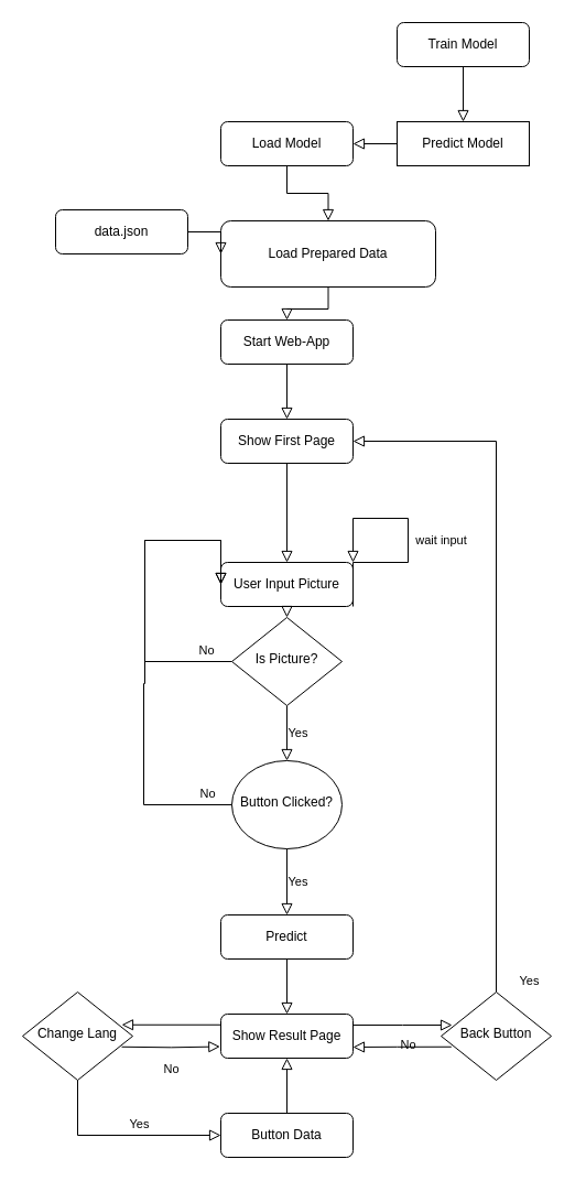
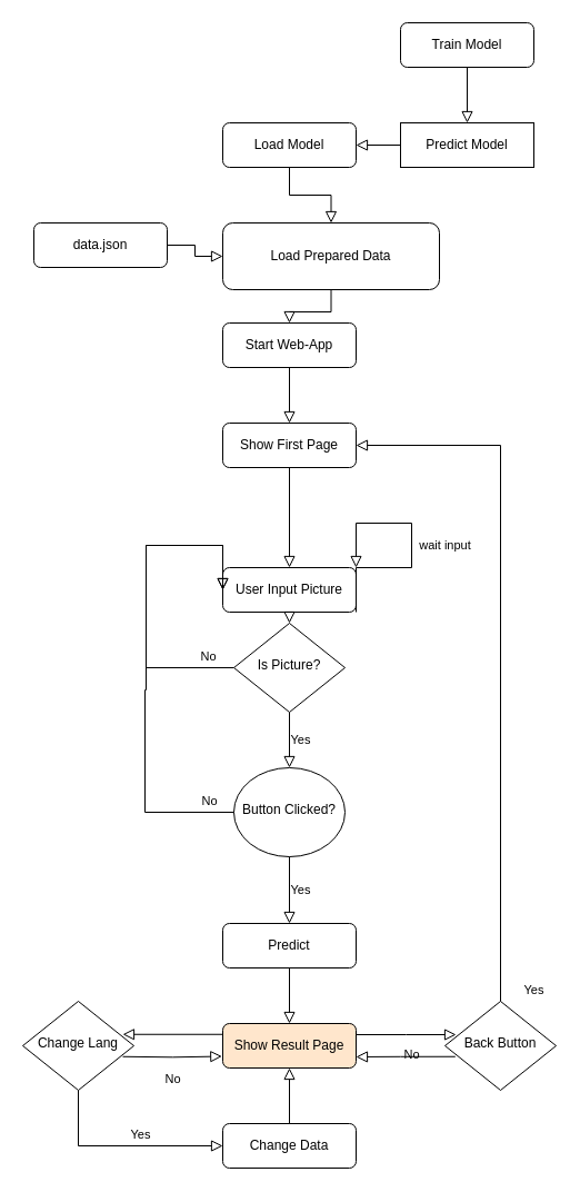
  <mxCell id="0" />
  <mxCell id="1" parent="0" />
  <mxCell id="2" value="" style="rounded=0;html=1;jettySize=auto;orthogonalLoop=1;fontSize=11;endArrow=block;endFill=0;endSize=8;strokeWidth=1;shadow=0;labelBackgroundColor=none;edgeStyle=orthogonalEdgeStyle;entryX=0.5;entryY=0;entryDx=0;entryDy=0;" parent="1" source="3" target="6" edge="1"><mxGeometry relative="1" as="geometry"><mxPoint x="260" y="200" as="targetPoint" /></mxGeometry></mxCell>
  <mxCell id="3" value="Load Model" style="rounded=1;whiteSpace=wrap;html=1;fontSize=12;glass=0;strokeWidth=1;shadow=0;" parent="1" vertex="1"><mxGeometry x="200" y="110" width="120" height="40" as="geometry" /></mxCell>
  <mxCell id="4" value="Predict Model" style="whiteSpace=wrap;html=1;fontSize=12;glass=0;strokeWidth=1;shadow=0;rounded=0;" parent="1" vertex="1"><mxGeometry x="360" y="110" width="120" height="40" as="geometry" /></mxCell>
  <mxCell id="5" value="" style="rounded=0;html=1;jettySize=auto;orthogonalLoop=1;fontSize=11;endArrow=block;endFill=0;endSize=8;strokeWidth=1;shadow=0;labelBackgroundColor=none;edgeStyle=orthogonalEdgeStyle;exitX=0;exitY=0.5;exitDx=0;exitDy=0;entryX=1;entryY=0.5;entryDx=0;entryDy=0;" parent="1" source="4" target="3" edge="1"><mxGeometry relative="1" as="geometry"><mxPoint x="270" y="160" as="sourcePoint" /><mxPoint x="270" y="210" as="targetPoint" /></mxGeometry></mxCell>
  <mxCell id="6" value="Load Prepared Data" style="rounded=1;whiteSpace=wrap;html=1;fontSize=12;glass=0;strokeWidth=1;shadow=0;" parent="1" vertex="1"><mxGeometry x="200" y="200" width="195" height="60" as="geometry" /></mxCell>
  <mxCell id="7" value="Train Model" style="rounded=1;whiteSpace=wrap;html=1;fontSize=12;glass=0;strokeWidth=1;shadow=0;" parent="1" vertex="1"><mxGeometry x="360" y="20" width="120" height="40" as="geometry" /></mxCell>
  <mxCell id="8" value="" style="rounded=0;html=1;jettySize=auto;orthogonalLoop=1;fontSize=11;endArrow=block;endFill=0;endSize=8;strokeWidth=1;shadow=0;labelBackgroundColor=none;edgeStyle=orthogonalEdgeStyle;entryX=0.5;entryY=0;entryDx=0;entryDy=0;exitX=0.5;exitY=1;exitDx=0;exitDy=0;" parent="1" source="7" target="4" edge="1"><mxGeometry relative="1" as="geometry"><mxPoint x="270" y="70" as="sourcePoint" /><mxPoint x="270" y="120" as="targetPoint" /></mxGeometry></mxCell>
  <mxCell id="9" value="" style="rounded=0;html=1;jettySize=auto;orthogonalLoop=1;fontSize=11;endArrow=block;endFill=0;endSize=8;strokeWidth=1;shadow=0;labelBackgroundColor=none;edgeStyle=orthogonalEdgeStyle;entryX=0.5;entryY=0;entryDx=0;entryDy=0;exitX=0.5;exitY=1;exitDx=0;exitDy=0;" parent="1" source="6" target="10" edge="1"><mxGeometry relative="1" as="geometry"><mxPoint x="260" y="240" as="sourcePoint" /><mxPoint x="260" y="290" as="targetPoint" /></mxGeometry></mxCell>
  <mxCell id="10" value="Start Web-App" style="rounded=1;whiteSpace=wrap;html=1;fontSize=12;glass=0;strokeWidth=1;shadow=0;" parent="1" vertex="1"><mxGeometry x="200" y="290" width="120" height="40" as="geometry" /></mxCell>
- <mxCell id="11" value="data.json" style="rounded=1;whiteSpace=wrap;html=1;fontSize=12;glass=0;strokeWidth=1;shadow=0;" parent="1" vertex="1"><mxGeometry x="50" y="190" width="120" height="40" as="geometry" /></mxCell>
+ <mxCell id="11" value="data.json" style="rounded=1;whiteSpace=wrap;html=1;fontSize=12;glass=0;strokeWidth=1;shadow=0;" parent="1" vertex="1"><mxGeometry x="30" y="200" width="120" height="40" as="geometry" /></mxCell>
  <mxCell id="12" value="" style="rounded=0;html=1;jettySize=auto;orthogonalLoop=1;fontSize=11;endArrow=block;endFill=0;endSize=8;strokeWidth=1;shadow=0;labelBackgroundColor=none;edgeStyle=orthogonalEdgeStyle;exitX=1;exitY=0.5;exitDx=0;exitDy=0;entryX=0;entryY=0.5;entryDx=0;entryDy=0;" parent="1" source="11" target="6" edge="1"><mxGeometry relative="1" as="geometry"><mxPoint x="370" y="140" as="sourcePoint" /><mxPoint x="330" y="140" as="targetPoint" /></mxGeometry></mxCell>
  <mxCell id="13" value="" style="rounded=0;html=1;jettySize=auto;orthogonalLoop=1;fontSize=11;endArrow=block;endFill=0;endSize=8;strokeWidth=1;shadow=0;labelBackgroundColor=none;edgeStyle=orthogonalEdgeStyle;entryX=0.5;entryY=0;entryDx=0;entryDy=0;exitX=0.5;exitY=1;exitDx=0;exitDy=0;" parent="1" source="27" target="14" edge="1"><mxGeometry relative="1" as="geometry"><mxPoint x="260" y="420" as="sourcePoint" /><mxPoint x="260" y="470" as="targetPoint" /></mxGeometry></mxCell>
  <mxCell id="14" value="User Input Picture" style="rounded=1;whiteSpace=wrap;html=1;fontSize=12;glass=0;strokeWidth=1;shadow=0;" parent="1" vertex="1"><mxGeometry x="200" y="510" width="120" height="40" as="geometry" /></mxCell>
  <mxCell id="15" value="wait input" style="rounded=0;html=1;jettySize=auto;orthogonalLoop=1;fontSize=11;endArrow=block;endFill=0;endSize=8;strokeWidth=1;shadow=0;labelBackgroundColor=none;edgeStyle=orthogonalEdgeStyle;exitX=1;exitY=1;exitDx=0;exitDy=0;entryX=1;entryY=0;entryDx=0;entryDy=0;" parent="1" source="14" target="14" edge="1"><mxGeometry y="-30" relative="1" as="geometry"><mxPoint x="330" y="510" as="sourcePoint" /><mxPoint x="330" y="460" as="targetPoint" /><Array as="points"><mxPoint x="370" y="510" /><mxPoint x="370" y="470" /></Array><mxPoint as="offset" /></mxGeometry></mxCell>
  <mxCell id="16" value="" style="rounded=0;html=1;jettySize=auto;orthogonalLoop=1;fontSize=11;endArrow=block;endFill=0;endSize=8;strokeWidth=1;shadow=0;labelBackgroundColor=none;edgeStyle=orthogonalEdgeStyle;entryX=0.5;entryY=0;entryDx=0;entryDy=0;exitX=0.5;exitY=1;exitDx=0;exitDy=0;" parent="1" source="14" target="20" edge="1"><mxGeometry relative="1" as="geometry"><mxPoint x="700" y="580" as="sourcePoint" /><mxPoint x="700" y="630" as="targetPoint" /></mxGeometry></mxCell>
  <mxCell id="17" value="Predict" style="rounded=1;whiteSpace=wrap;html=1;fontSize=12;glass=0;strokeWidth=1;shadow=0;" parent="1" vertex="1"><mxGeometry x="200" y="830" width="120" height="40" as="geometry" /></mxCell>
  <mxCell id="18" value="No" style="rounded=0;html=1;jettySize=auto;orthogonalLoop=1;fontSize=11;endArrow=block;endFill=0;endSize=8;strokeWidth=1;shadow=0;labelBackgroundColor=none;edgeStyle=orthogonalEdgeStyle;entryX=0;entryY=0.5;entryDx=0;entryDy=0;" parent="1" source="20" target="14" edge="1"><mxGeometry x="-0.845" y="-10" relative="1" as="geometry"><mxPoint as="offset" /><mxPoint x="130" y="490" as="targetPoint" /><Array as="points"><mxPoint x="131" y="600" /><mxPoint x="131" y="490" /></Array></mxGeometry></mxCell>
  <mxCell id="19" value="Yes" style="edgeStyle=orthogonalEdgeStyle;rounded=0;html=1;jettySize=auto;orthogonalLoop=1;fontSize=11;endArrow=block;endFill=0;endSize=8;strokeWidth=1;shadow=0;labelBackgroundColor=none;entryX=0.5;entryY=0;entryDx=0;entryDy=0;" parent="1" source="20" target="21" edge="1"><mxGeometry y="10" relative="1" as="geometry"><mxPoint as="offset" /><mxPoint x="370" y="600" as="targetPoint" /></mxGeometry></mxCell>
  <mxCell id="20" value="Is Picture?" style="rhombus;whiteSpace=wrap;html=1;shadow=0;fontFamily=Helvetica;fontSize=12;align=center;strokeWidth=1;spacing=6;spacingTop=-4;" parent="1" vertex="1"><mxGeometry x="210" y="560" width="100" height="80" as="geometry" /></mxCell>
  <mxCell id="21" value="Button Clicked?" style="ellipse;whiteSpace=wrap;html=1;shadow=0;fontFamily=Helvetica;fontSize=12;align=center;strokeWidth=1;spacing=6;spacingTop=-4;" parent="1" vertex="1"><mxGeometry x="210" y="690" width="100" height="80" as="geometry" /></mxCell>
  <mxCell id="22" value="Yes" style="edgeStyle=orthogonalEdgeStyle;rounded=0;html=1;jettySize=auto;orthogonalLoop=1;fontSize=11;endArrow=block;endFill=0;endSize=8;strokeWidth=1;shadow=0;labelBackgroundColor=none;entryX=0.5;entryY=0;entryDx=0;entryDy=0;exitX=0.5;exitY=1;exitDx=0;exitDy=0;" parent="1" source="21" target="17" edge="1"><mxGeometry y="10" relative="1" as="geometry"><mxPoint as="offset" /><mxPoint x="320" y="610" as="sourcePoint" /><mxPoint x="380" y="610" as="targetPoint" /></mxGeometry></mxCell>
  <mxCell id="23" value="No" style="rounded=0;html=1;jettySize=auto;orthogonalLoop=1;fontSize=11;endArrow=block;endFill=0;endSize=8;strokeWidth=1;shadow=0;labelBackgroundColor=none;edgeStyle=orthogonalEdgeStyle;exitX=0;exitY=0.5;exitDx=0;exitDy=0;entryX=0;entryY=0.5;entryDx=0;entryDy=0;" parent="1" source="21" target="14" edge="1"><mxGeometry x="-0.897" y="-10" relative="1" as="geometry"><mxPoint as="offset" /><mxPoint x="210" y="730" as="sourcePoint" /><mxPoint x="131" y="480" as="targetPoint" /><Array as="points"><mxPoint x="130" y="730" /><mxPoint x="130" y="620" /><mxPoint x="131" y="620" /><mxPoint x="131" y="490" /></Array></mxGeometry></mxCell>
  <mxCell id="24" value="" style="rounded=0;html=1;jettySize=auto;orthogonalLoop=1;fontSize=11;endArrow=block;endFill=0;endSize=8;strokeWidth=1;shadow=0;labelBackgroundColor=none;edgeStyle=orthogonalEdgeStyle;entryX=0.5;entryY=0;entryDx=0;entryDy=0;exitX=0.5;exitY=1;exitDx=0;exitDy=0;" parent="1" source="17" target="25" edge="1"><mxGeometry relative="1" as="geometry"><mxPoint x="260" y="870" as="sourcePoint" /><mxPoint x="260" y="920" as="targetPoint" /></mxGeometry></mxCell>
- <mxCell id="25" value="Show Result Page" style="rounded=1;whiteSpace=wrap;html=1;fontSize=12;glass=0;strokeWidth=1;shadow=0;" parent="1" vertex="1"><mxGeometry x="200" y="920" width="120" height="40" as="geometry" /></mxCell>
+ <mxCell id="25" value="Show Result Page" style="rounded=1;whiteSpace=wrap;html=1;fontSize=12;glass=0;strokeWidth=1;shadow=0;fillColor=#ffe6cc;" parent="1" vertex="1"><mxGeometry x="200" y="920" width="120" height="40" as="geometry" /></mxCell>
  <mxCell id="26" value="" style="rounded=0;html=1;jettySize=auto;orthogonalLoop=1;fontSize=11;endArrow=block;endFill=0;endSize=8;strokeWidth=1;shadow=0;labelBackgroundColor=none;edgeStyle=orthogonalEdgeStyle;entryX=0.5;entryY=0;entryDx=0;entryDy=0;exitX=0.5;exitY=1;exitDx=0;exitDy=0;" parent="1" source="10" target="27" edge="1"><mxGeometry relative="1" as="geometry"><mxPoint x="260" y="330" as="sourcePoint" /><mxPoint x="260" y="380" as="targetPoint" /></mxGeometry></mxCell>
  <mxCell id="27" value="Show First Page" style="rounded=1;whiteSpace=wrap;html=1;fontSize=12;glass=0;strokeWidth=1;shadow=0;" parent="1" vertex="1"><mxGeometry x="200" y="380" width="120" height="40" as="geometry" /></mxCell>
  <mxCell id="28" value="Back Button" style="rhombus;whiteSpace=wrap;html=1;shadow=0;fontFamily=Helvetica;fontSize=12;align=center;strokeWidth=1;spacing=6;spacingTop=-4;" parent="1" vertex="1"><mxGeometry x="400" y="900" width="100" height="80" as="geometry" /></mxCell>
  <mxCell id="29" value="Yes" style="rounded=0;html=1;jettySize=auto;orthogonalLoop=1;fontSize=11;endArrow=block;endFill=0;endSize=8;strokeWidth=1;shadow=0;labelBackgroundColor=none;edgeStyle=orthogonalEdgeStyle;exitX=0.5;exitY=0;exitDx=0;exitDy=0;entryX=1;entryY=0.5;entryDx=0;entryDy=0;" parent="1" source="28" target="27" edge="1"><mxGeometry x="-0.968" y="-30" relative="1" as="geometry"><mxPoint x="400" y="800" as="sourcePoint" /><mxPoint x="450" y="370" as="targetPoint" /><Array as="points"><mxPoint x="450" y="400" /></Array><mxPoint as="offset" /></mxGeometry></mxCell>
  <mxCell id="30" value="No" style="rounded=0;html=1;jettySize=auto;orthogonalLoop=1;fontSize=11;endArrow=block;endFill=0;endSize=8;strokeWidth=1;shadow=0;labelBackgroundColor=none;edgeStyle=orthogonalEdgeStyle;exitX=0.093;exitY=0.622;exitDx=0;exitDy=0;entryX=1;entryY=0.75;entryDx=0;entryDy=0;exitPerimeter=0;" parent="1" source="28" target="25" edge="1"><mxGeometry x="0.105" y="10" relative="1" as="geometry"><mxPoint x="400" y="950" as="sourcePoint" /><mxPoint x="320" y="950" as="targetPoint" /><Array as="points" /><mxPoint y="-1" as="offset" /></mxGeometry></mxCell>
  <mxCell id="31" value="" style="rounded=0;html=1;jettySize=auto;orthogonalLoop=1;fontSize=11;endArrow=block;endFill=0;endSize=8;strokeWidth=1;shadow=0;labelBackgroundColor=none;edgeStyle=orthogonalEdgeStyle;exitX=1;exitY=0.25;exitDx=0;exitDy=0;" parent="1" source="25" edge="1"><mxGeometry y="-30" relative="1" as="geometry"><mxPoint x="320" y="930" as="sourcePoint" /><mxPoint x="410" y="930" as="targetPoint" /><Array as="points" /><mxPoint as="offset" /></mxGeometry></mxCell>
  <mxCell id="32" value="Change Lang" style="rhombus;whiteSpace=wrap;html=1;shadow=0;fontFamily=Helvetica;fontSize=12;align=center;strokeWidth=1;spacing=6;spacingTop=-4;" parent="1" vertex="1"><mxGeometry x="20" y="900" width="100" height="80" as="geometry" /></mxCell>
  <mxCell id="33" value="No" style="rounded=0;html=1;jettySize=auto;orthogonalLoop=1;fontSize=11;endArrow=block;endFill=0;endSize=8;strokeWidth=1;shadow=0;labelBackgroundColor=none;edgeStyle=orthogonalEdgeStyle;exitX=0.093;exitY=0.622;exitDx=0;exitDy=0;entryX=1;entryY=0.75;entryDx=0;entryDy=0;exitPerimeter=0;" parent="1" edge="1"><mxGeometry x="0.008" y="-20" relative="1" as="geometry"><mxPoint x="110" y="949.76" as="sourcePoint" /><mxPoint x="199.3" y="949.52" as="targetPoint" /><Array as="points" /><mxPoint x="-20" y="19" as="offset" /></mxGeometry></mxCell>
  <mxCell id="34" value="" style="rounded=0;html=1;jettySize=auto;orthogonalLoop=1;fontSize=11;endArrow=block;endFill=0;endSize=8;strokeWidth=1;shadow=0;labelBackgroundColor=none;edgeStyle=orthogonalEdgeStyle;exitX=1;exitY=0.25;exitDx=0;exitDy=0;" parent="1" edge="1"><mxGeometry y="-30" relative="1" as="geometry"><mxPoint x="200" y="929.76" as="sourcePoint" /><mxPoint x="110" y="929.76" as="targetPoint" /><Array as="points" /><mxPoint as="offset" /></mxGeometry></mxCell>
  <mxCell id="35" value="Yes" style="rounded=0;html=1;jettySize=auto;orthogonalLoop=1;fontSize=11;endArrow=block;endFill=0;endSize=8;strokeWidth=1;shadow=0;labelBackgroundColor=none;edgeStyle=orthogonalEdgeStyle;entryX=0;entryY=0.5;entryDx=0;entryDy=0;exitX=0.5;exitY=1;exitDx=0;exitDy=0;" parent="1" source="32" target="37" edge="1"><mxGeometry x="0.178" y="10" relative="1" as="geometry"><mxPoint x="69.66" y="980" as="sourcePoint" /><mxPoint x="69.66" y="1030" as="targetPoint" /><mxPoint as="offset" /></mxGeometry></mxCell>
  <mxCell id="36" value="" style="rounded=0;html=1;jettySize=auto;orthogonalLoop=1;fontSize=11;endArrow=block;endFill=0;endSize=8;strokeWidth=1;shadow=0;labelBackgroundColor=none;edgeStyle=orthogonalEdgeStyle;entryX=0.5;entryY=1;entryDx=0;entryDy=0;exitX=0.5;exitY=0;exitDx=0;exitDy=0;" parent="1" source="37" target="25" edge="1"><mxGeometry relative="1" as="geometry"><mxPoint x="260" y="1010" as="sourcePoint" /><mxPoint x="260" y="960" as="targetPoint" /></mxGeometry></mxCell>
- <mxCell id="37" value="Button Data" style="rounded=1;whiteSpace=wrap;html=1;fontSize=12;glass=0;strokeWidth=1;shadow=0;" parent="1" vertex="1"><mxGeometry x="200" y="1010" width="120" height="40" as="geometry" /></mxCell>
+ <mxCell id="37" value="Change Data" style="rounded=1;whiteSpace=wrap;html=1;fontSize=12;glass=0;strokeWidth=1;shadow=0;" parent="1" vertex="1"><mxGeometry x="200" y="1010" width="120" height="40" as="geometry" /></mxCell>
